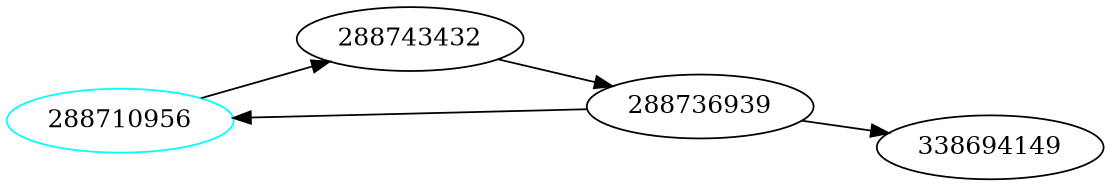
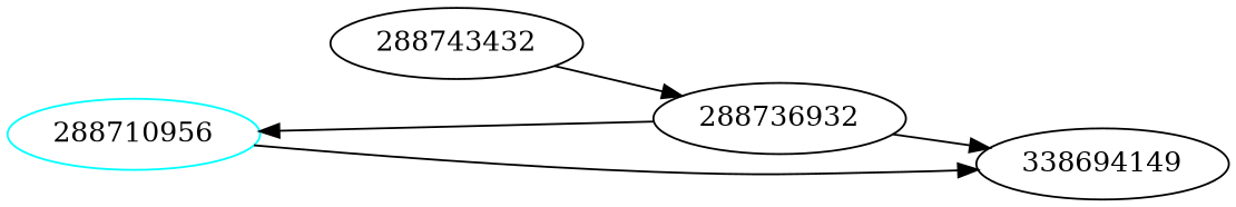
  digraph {
    rankdir=LR
    n1 [color=cyan label=288710956]
    288743432
-   288736939
+   288736939 [label=288736932]
    338694149
-   n1 -> 288743432
+   n1 -> 338694149
    288743432 -> 288736939
    288736939 -> n1
    288736939 -> 338694149
  }
